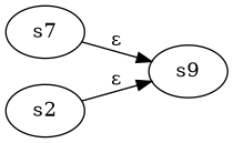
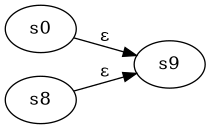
  digraph {
    rankdir=LR
    n1 [label=s9]
-   s0 [label=s7]
-   s2
+   s0
+   s2 [label=s8]
    s0 -> n1 [label="&epsilon;"]
    s2 -> n1 [label="&epsilon;"]
  }
